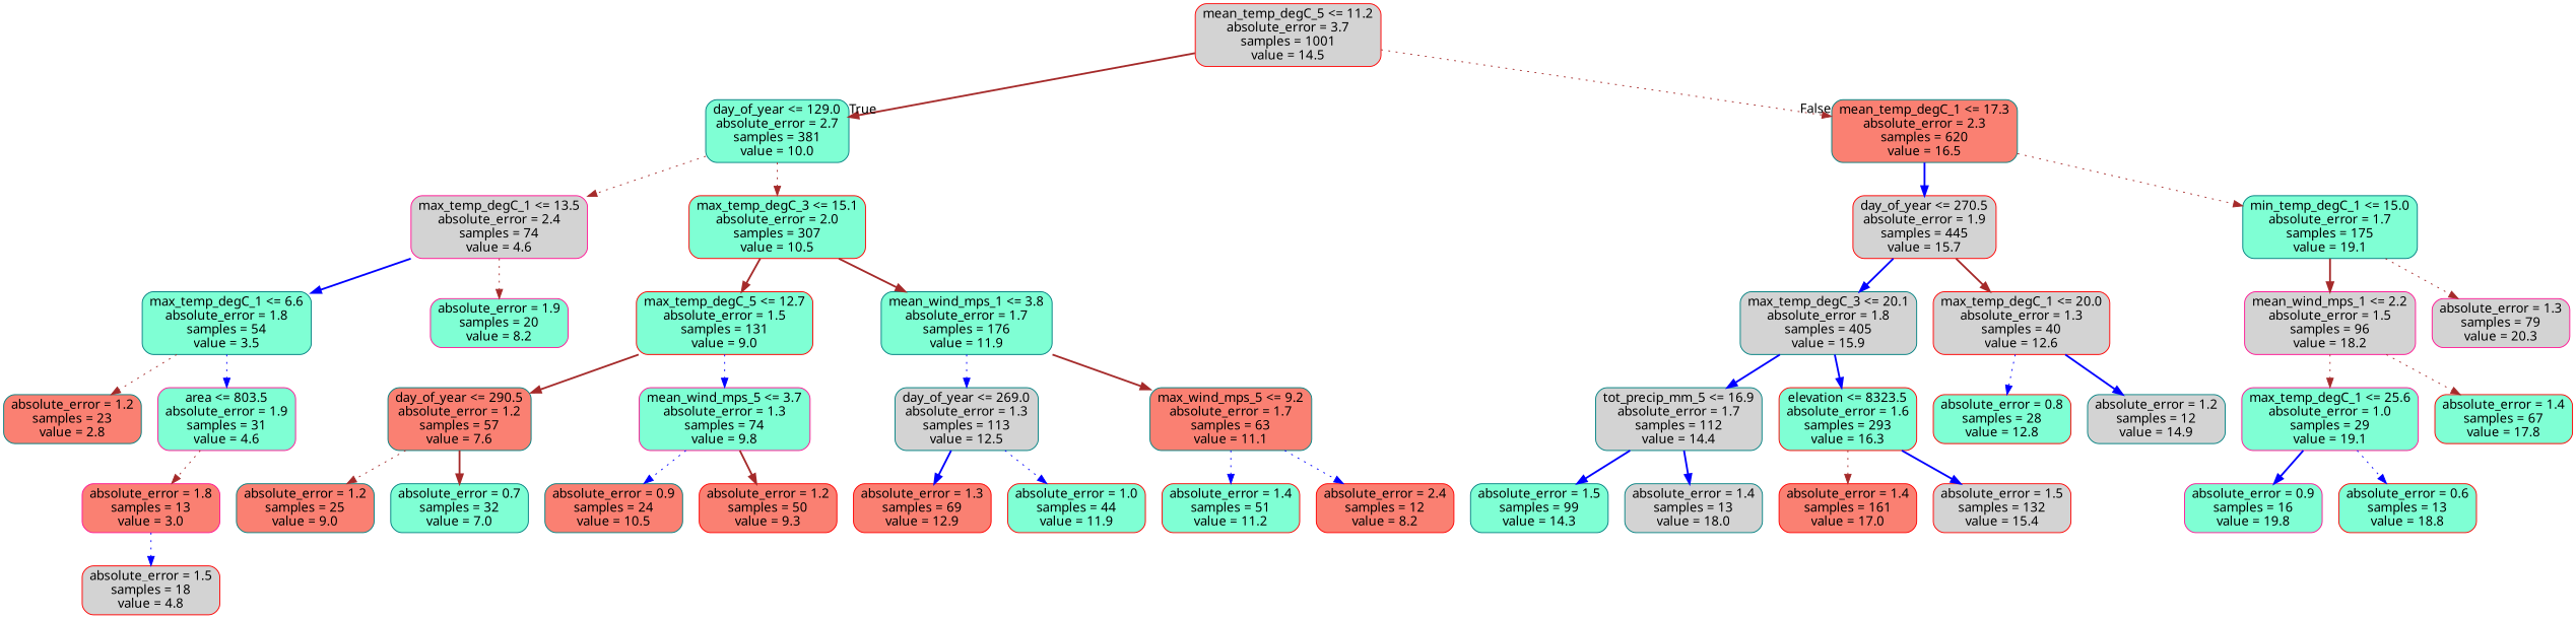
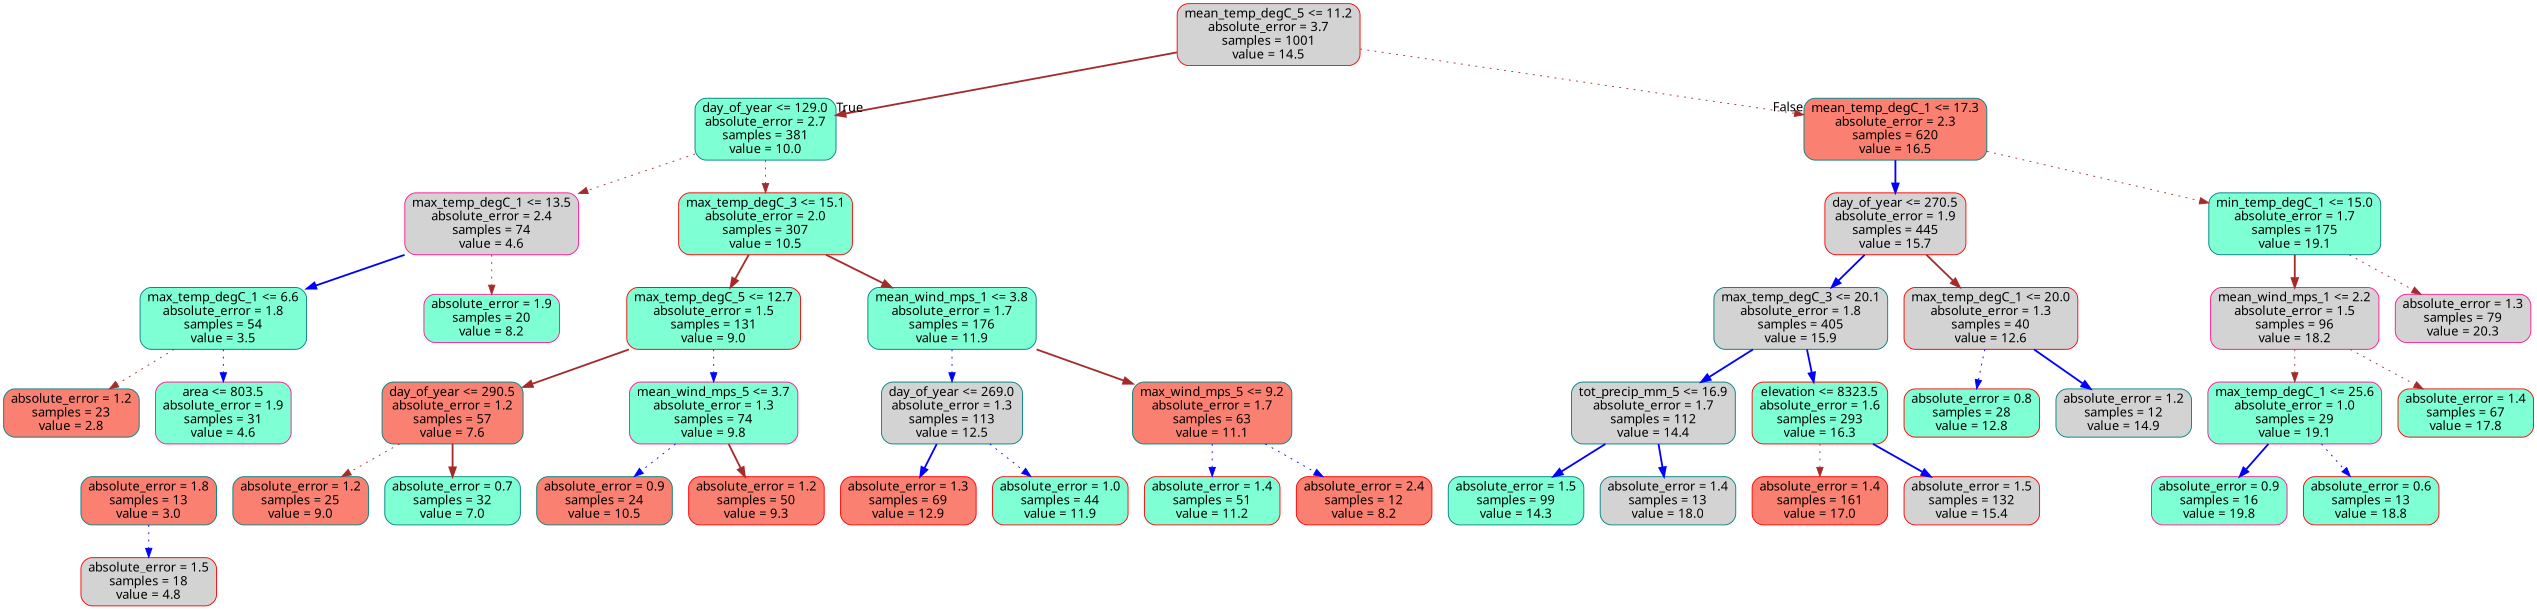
  digraph {
    fontname="Noto Sans"
    node [color=teal fillcolor=aquamarine fontname="Noto Sans" shape=box style="rounded,filled"]
    edge [color=brown fontname="Noto Sans" style=dotted]
    n1 [color=red fillcolor=lightgrey label="mean_temp_degC_5 <= 11.2\nabsolute_error = 3.7\nsamples = 1001\nvalue = 14.5"]
    n2 [label="day_of_year <= 129.0\nabsolute_error = 2.7\nsamples = 381\nvalue = 10.0"]
    n3 [fillcolor=salmon label="mean_temp_degC_1 <= 17.3\nabsolute_error = 2.3\nsamples = 620\nvalue = 16.5"]
    n4 [color=deeppink fillcolor=lightgrey label="max_temp_degC_1 <= 13.5\nabsolute_error = 2.4\nsamples = 74\nvalue = 4.6"]
    n5 [color=red label="max_temp_degC_3 <= 15.1\nabsolute_error = 2.0\nsamples = 307\nvalue = 10.5"]
    n6 [color=red fillcolor=lightgrey label="day_of_year <= 270.5\nabsolute_error = 1.9\nsamples = 445\nvalue = 15.7"]
    n7 [label="min_temp_degC_1 <= 15.0\nabsolute_error = 1.7\nsamples = 175\nvalue = 19.1"]
    n8 [label="max_temp_degC_1 <= 6.6\nabsolute_error = 1.8\nsamples = 54\nvalue = 3.5"]
    n9 [color=deeppink label="absolute_error = 1.9\nsamples = 20\nvalue = 8.2"]
    n10 [color=red label="max_temp_degC_5 <= 12.7\nabsolute_error = 1.5\nsamples = 131\nvalue = 9.0"]
    n11 [label="mean_wind_mps_1 <= 3.8\nabsolute_error = 1.7\nsamples = 176\nvalue = 11.9"]
    n12 [fillcolor=salmon label="absolute_error = 1.2\nsamples = 23\nvalue = 2.8"]
    n13 [color=deeppink label="area <= 803.5\nabsolute_error = 1.9\nsamples = 31\nvalue = 4.6"]
-   n14 [color=deeppink fillcolor=salmon label="absolute_error = 1.8\nsamples = 13\nvalue = 3.0"]
+   n14 [fillcolor=salmon label="absolute_error = 1.8\nsamples = 13\nvalue = 3.0"]
    n15 [color=red fillcolor=lightgrey label="absolute_error = 1.5\nsamples = 18\nvalue = 4.8"]
    n16 [fillcolor=salmon label="day_of_year <= 290.5\nabsolute_error = 1.2\nsamples = 57\nvalue = 7.6"]
    n17 [color=deeppink label="mean_wind_mps_5 <= 3.7\nabsolute_error = 1.3\nsamples = 74\nvalue = 9.8"]
    n18 [fillcolor=lightgrey label="day_of_year <= 269.0\nabsolute_error = 1.3\nsamples = 113\nvalue = 12.5"]
    n19 [fillcolor=salmon label="max_wind_mps_5 <= 9.2\nabsolute_error = 1.7\nsamples = 63\nvalue = 11.1"]
    n20 [fillcolor=salmon label="absolute_error = 1.2\nsamples = 25\nvalue = 9.0"]
    n21 [label="absolute_error = 0.7\nsamples = 32\nvalue = 7.0"]
    n22 [fillcolor=salmon label="absolute_error = 0.9\nsamples = 24\nvalue = 10.5"]
    n23 [color=red fillcolor=salmon label="absolute_error = 1.2\nsamples = 50\nvalue = 9.3"]
    n24 [color=red fillcolor=salmon label="absolute_error = 1.3\nsamples = 69\nvalue = 12.9"]
    n25 [color=red label="absolute_error = 1.0\nsamples = 44\nvalue = 11.9"]
    n26 [color=red label="absolute_error = 1.4\nsamples = 51\nvalue = 11.2"]
    n27 [color=red fillcolor=salmon label="absolute_error = 2.4\nsamples = 12\nvalue = 8.2"]
    n28 [fillcolor=lightgrey label="max_temp_degC_3 <= 20.1\nabsolute_error = 1.8\nsamples = 405\nvalue = 15.9"]
    n29 [color=red fillcolor=lightgrey label="max_temp_degC_1 <= 20.0\nabsolute_error = 1.3\nsamples = 40\nvalue = 12.6"]
    n30 [color=deeppink fillcolor=lightgrey label="mean_wind_mps_1 <= 2.2\nabsolute_error = 1.5\nsamples = 96\nvalue = 18.2"]
    n31 [color=deeppink fillcolor=lightgrey label="absolute_error = 1.3\nsamples = 79\nvalue = 20.3"]
    n32 [fillcolor=lightgrey label="tot_precip_mm_5 <= 16.9\nabsolute_error = 1.7\nsamples = 112\nvalue = 14.4"]
    n33 [color=red label="elevation <= 8323.5\nabsolute_error = 1.6\nsamples = 293\nvalue = 16.3"]
    n34 [color=red label="absolute_error = 0.8\nsamples = 28\nvalue = 12.8"]
    n35 [fillcolor=lightgrey label="absolute_error = 1.2\nsamples = 12\nvalue = 14.9"]
    n36 [label="absolute_error = 1.5\nsamples = 99\nvalue = 14.3"]
    n37 [fillcolor=lightgrey label="absolute_error = 1.4\nsamples = 13\nvalue = 18.0"]
    n38 [color=red fillcolor=salmon label="absolute_error = 1.4\nsamples = 161\nvalue = 17.0"]
    n39 [color=red fillcolor=lightgrey label="absolute_error = 1.5\nsamples = 132\nvalue = 15.4"]
    n40 [color=deeppink label="max_temp_degC_1 <= 25.6\nabsolute_error = 1.0\nsamples = 29\nvalue = 19.1"]
    n41 [color=red label="absolute_error = 1.4\nsamples = 67\nvalue = 17.8"]
    n42 [color=deeppink label="absolute_error = 0.9\nsamples = 16\nvalue = 19.8"]
    n43 [color=red label="absolute_error = 0.6\nsamples = 13\nvalue = 18.8"]
    n1 -> n2 [headlabel=True labelangle=45 labeldistance=2.5 style=bold]
    n1 -> n3 [headlabel=False labelangle=-45 labeldistance=2.5]
    n2 -> n4
    n2 -> n5
    n3 -> n6 [color=blue style=bold]
    n3 -> n7
    n4 -> n8 [color=blue style=bold]
    n4 -> n9
    n5 -> n10 [style=bold]
    n5 -> n11 [style=bold]
    n6 -> n28 [color=blue style=bold]
    n6 -> n29 [style=bold]
    n7 -> n30 [style=bold]
    n7 -> n31
    n8 -> n12
    n8 -> n13 [color=blue]
    n10 -> n16 [style=bold]
    n10 -> n17 [color=blue]
    n11 -> n18 [color=blue]
    n11 -> n19 [style=bold]
-   n13 -> n14
    n14 -> n15 [color=blue]
    n16 -> n20
    n16 -> n21 [style=bold]
    n17 -> n22 [color=blue]
    n17 -> n23 [style=bold]
    n18 -> n24 [color=blue style=bold]
    n18 -> n25 [color=blue]
    n19 -> n26 [color=blue]
    n19 -> n27 [color=blue]
    n28 -> n32 [color=blue style=bold]
    n28 -> n33 [color=blue style=bold]
    n29 -> n34 [color=blue]
    n29 -> n35 [color=blue style=bold]
    n30 -> n40
    n30 -> n41
    n32 -> n36 [color=blue style=bold]
    n32 -> n37 [color=blue style=bold]
    n33 -> n38
    n33 -> n39 [color=blue style=bold]
    n40 -> n42 [color=blue style=bold]
    n40 -> n43 [color=blue]
  }
